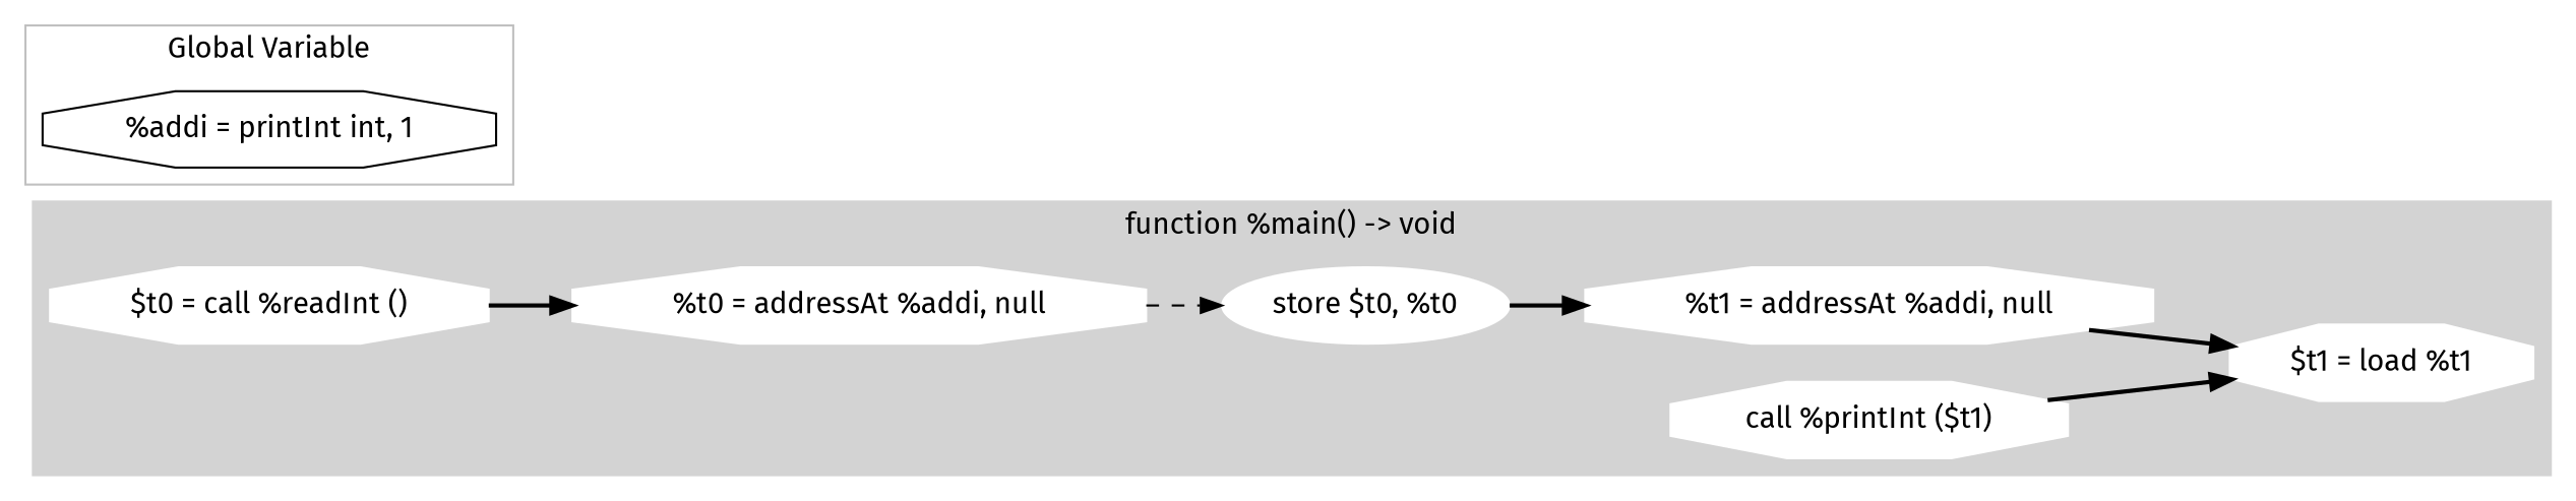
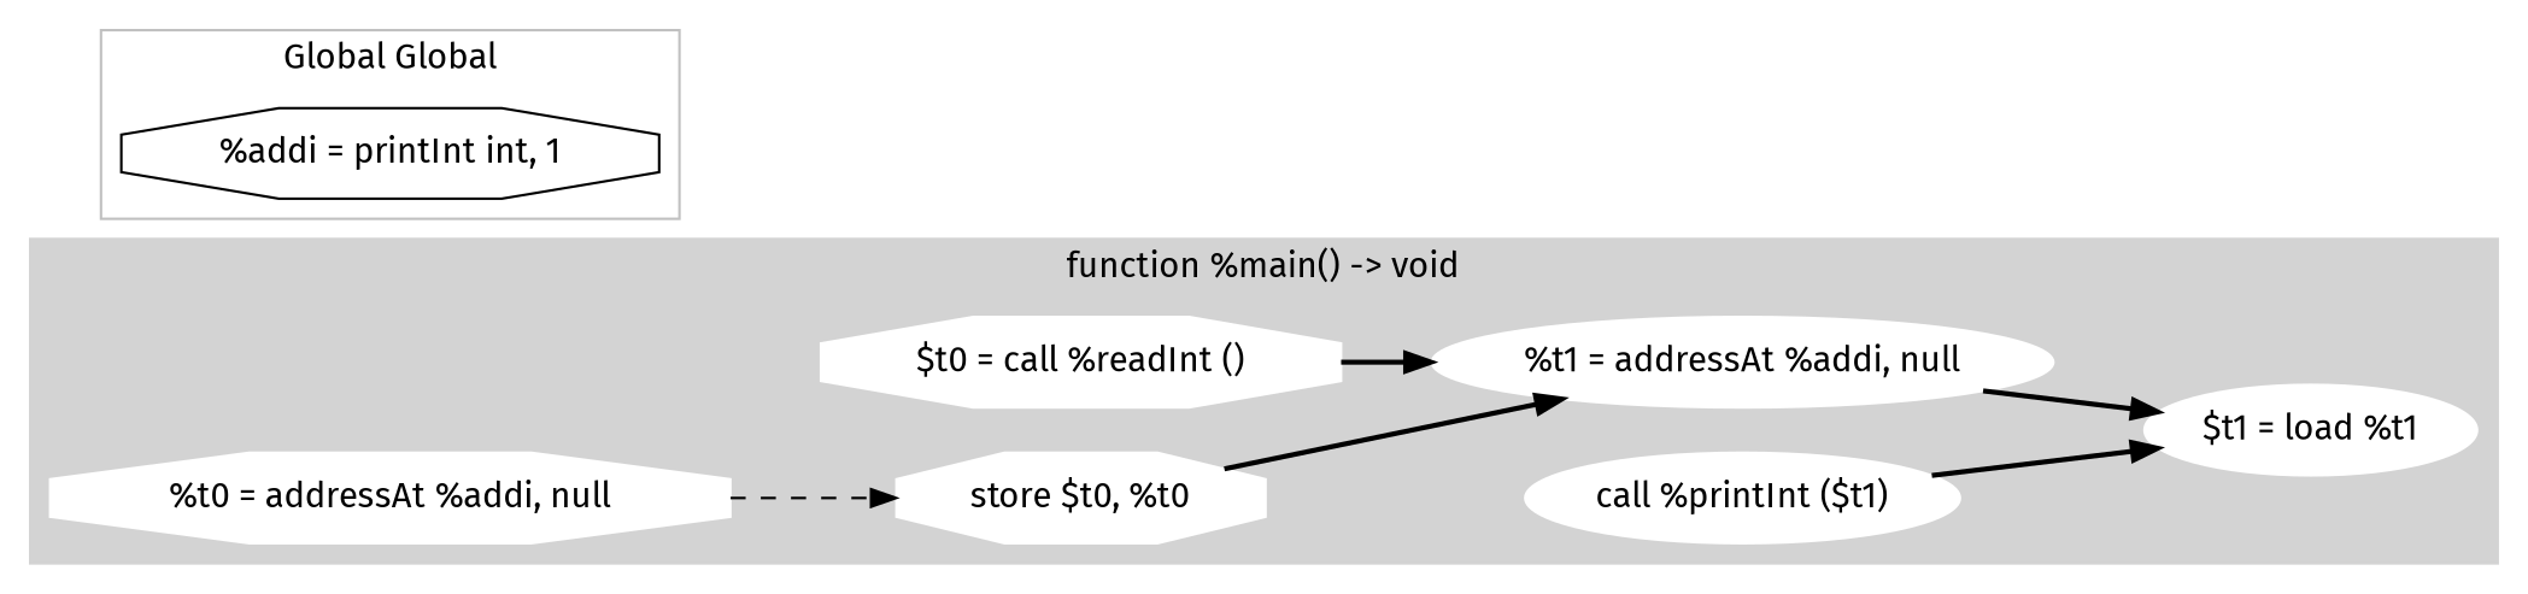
  digraph {
    fontname="Fira Sans"
    rankdir=LR
    node [color=white fontname="Fira Sans" shape=ellipse style=filled]
    edge [fontname="Fira Sans" style=bold]
    n1 [label="$t0 = call %readInt ()" shape=octagon]
    n2 [label="%t0 = addressAt %addi, null" shape=octagon]
-   n3 [label="store $t0, %t0"]
-   n4 [label="%t1 = addressAt %addi, null" shape=octagon]
-   n5 [label="$t1 = load %t1" shape=octagon]
-   n6 [label="call %printInt ($t1)" shape=octagon]
+   n3 [label="store $t0, %t0" shape=octagon]
+   n4 [label="%t1 = addressAt %addi, null"]
+   n5 [label="$t1 = load %t1"]
+   n6 [label="call %printInt ($t1)"]
    n7 [label="%addi = printInt int, 1" shape=octagon color="" style=""]
    subgraph cluster_1 {
      color=lightgrey
      label="function %main() -> void"
      style=filled
      n1
      n2
      n3
      n4
      n5
      n6
    }
    subgraph cluster_2 {
      color=grey
-     label="Global Variable"
+     label="Global Global"
      n7
    }
-   n1 -> n2
+   n1 -> n4
    n2 -> n3 [style=dashed]
    n3 -> n4
    n4 -> n5
    n6 -> n5
  }
